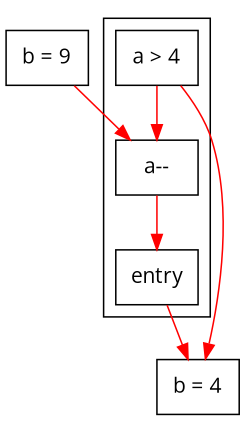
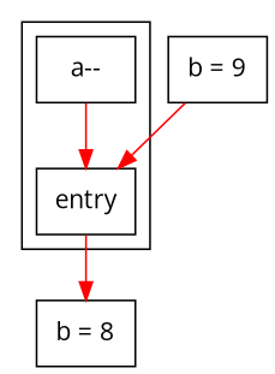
  digraph {
    fontname="Open Sans"
    node [fontname="Open Sans" shape=box]
    edge [color=red dir=front fontname="Open Sans"]
-   n1 [label="a > 4"]
    n2 [label="a--"]
    entry
-   n4 [label="b = 4"]
+   n4 [label="b = 8"]
    n5 [label="b = 9"]
    subgraph cluster_1 {
-     n1
      n2
      entry
    }
-   n1 -> n2
-   n1 -> n4
    n2 -> entry
    entry -> n4
-   n5 -> n2
+   n5 -> entry
  }
